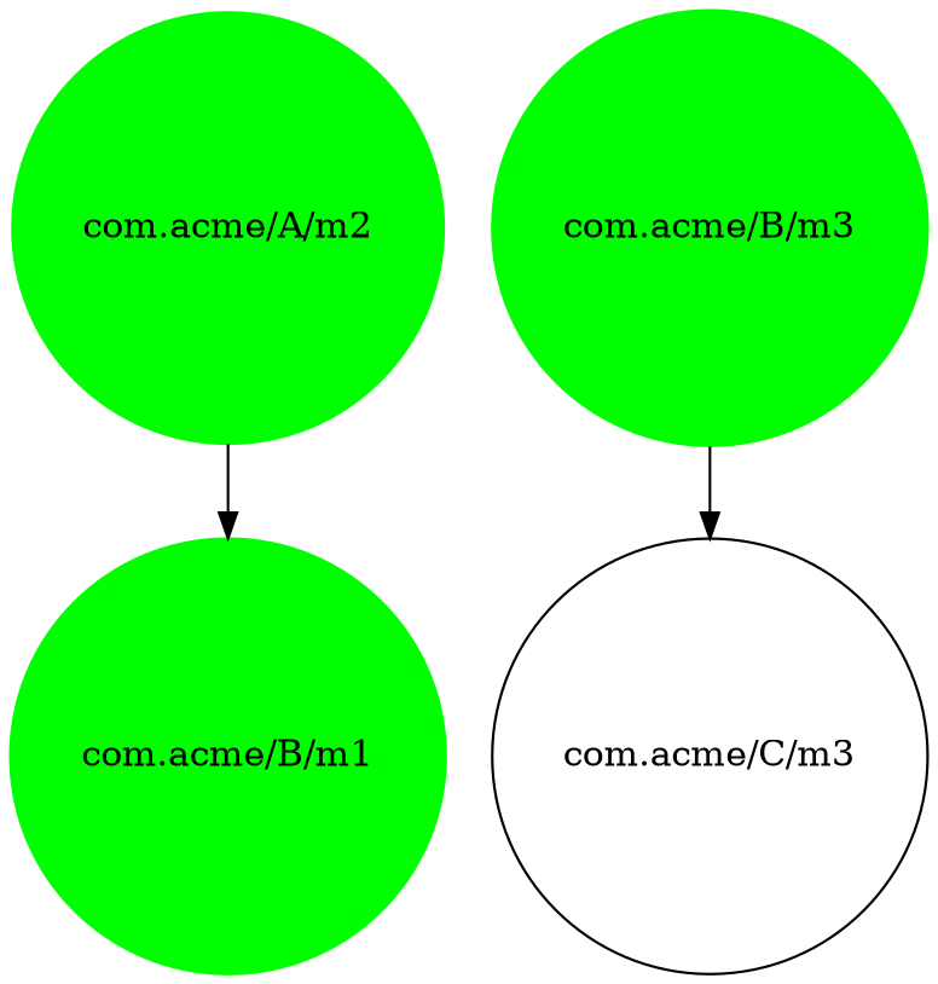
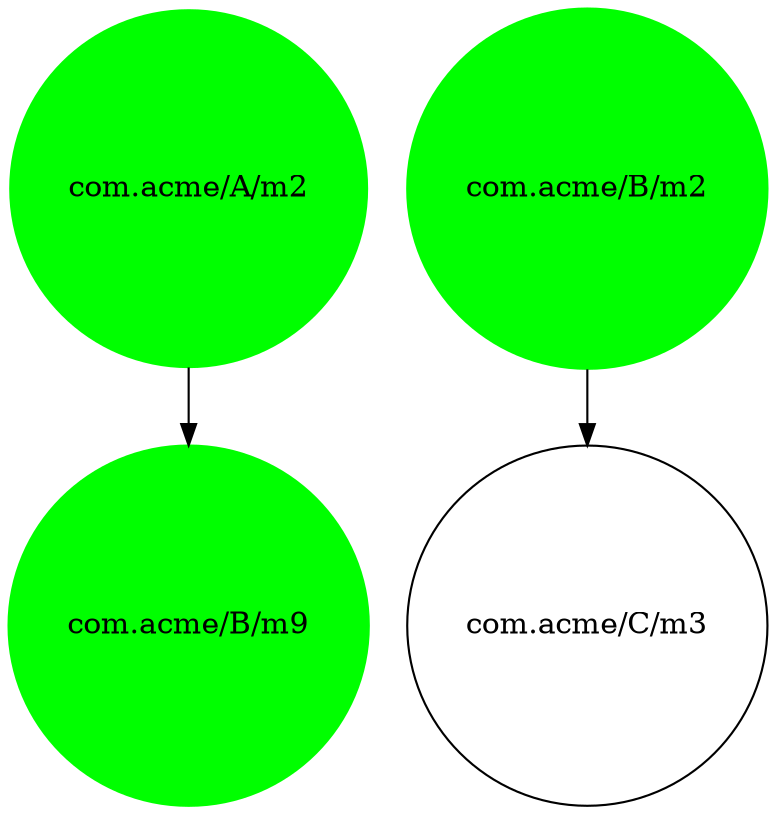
  digraph {
    node [color=green shape=circle style=filled]
    "com.acme/A/m2"
-   "com.acme/B/m1"
+   "com.acme/B/m1" [label="com.acme/B/m9"]
    "com.acme/C/m3" [color=black style=solid]
-   "com.acme/B/m2" [label="com.acme/B/m3"]
+   "com.acme/B/m2"
    "com.acme/A/m2" -> "com.acme/B/m1"
    "com.acme/B/m2" -> "com.acme/C/m3"
  }
